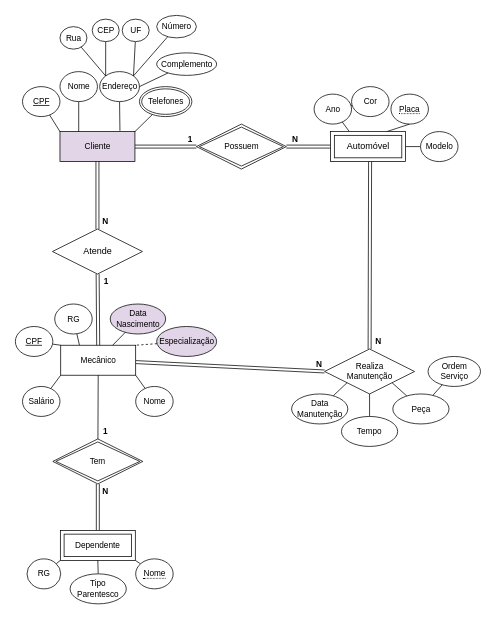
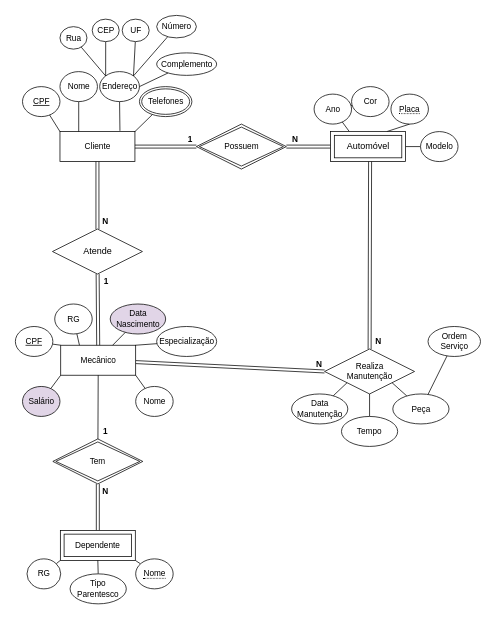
  <mxCell id="0" />
  <mxCell id="1" parent="0" />
  <mxCell id="2" style="edgeStyle=none;rounded=0;orthogonalLoop=1;jettySize=auto;html=1;entryX=0;entryY=0.5;entryDx=0;entryDy=0;endArrow=none;endFill=0;shape=link;" parent="1" source="3" target="29" edge="1"><mxGeometry relative="1" as="geometry" /></mxCell>
  <mxCell id="3" value="Mecânico" style="whiteSpace=wrap;html=1;align=center;fontSize=11;" parent="1" vertex="1"><mxGeometry x="80.5" y="460" width="100" height="40" as="geometry" /></mxCell>
  <mxCell id="4" style="edgeStyle=orthogonalEdgeStyle;rounded=0;orthogonalLoop=1;jettySize=auto;html=1;entryX=0.5;entryY=0;entryDx=0;entryDy=0;endArrow=none;endFill=0;shape=link;fontSize=11;" parent="1" source="6" target="7" edge="1"><mxGeometry relative="1" as="geometry" /></mxCell>
  <mxCell id="5" style="edgeStyle=none;rounded=0;orthogonalLoop=1;jettySize=auto;html=1;entryX=0.5;entryY=1;entryDx=0;entryDy=0;endArrow=none;endFill=0;" parent="1" source="6" target="3" edge="1"><mxGeometry relative="1" as="geometry" /></mxCell>
  <mxCell id="6" value="Tem" style="shape=rhombus;double=1;perimeter=rhombusPerimeter;whiteSpace=wrap;html=1;align=center;fontSize=11;" parent="1" vertex="1"><mxGeometry x="70" y="585" width="120" height="60" as="geometry" /></mxCell>
  <mxCell id="7" value="Dependente" style="shape=ext;margin=3;double=1;whiteSpace=wrap;html=1;align=center;fontSize=11;" parent="1" vertex="1"><mxGeometry x="80" y="707" width="100" height="40" as="geometry" /></mxCell>
  <mxCell id="8" value="N" style="text;html=1;align=center;verticalAlign=middle;resizable=0;points=[];autosize=1;fontStyle=1;fontSize=11;" parent="1" vertex="1"><mxGeometry x="129.5" y="645" width="20" height="20" as="geometry" /></mxCell>
  <mxCell id="9" value="1" style="text;html=1;align=center;verticalAlign=middle;resizable=0;points=[];autosize=1;fontStyle=1;fontSize=11;" parent="1" vertex="1"><mxGeometry x="129.5" y="565" width="20" height="20" as="geometry" /></mxCell>
  <mxCell id="10" style="edgeStyle=none;rounded=0;orthogonalLoop=1;jettySize=auto;html=1;entryX=0;entryY=0;entryDx=0;entryDy=0;endArrow=none;endFill=0;fontSize=11;" parent="1" source="11" target="3" edge="1"><mxGeometry relative="1" as="geometry" /></mxCell>
  <mxCell id="11" value="CPF" style="ellipse;whiteSpace=wrap;html=1;align=center;fontStyle=4;fontSize=11;" parent="1" vertex="1"><mxGeometry x="20" y="435" width="50" height="40" as="geometry" /></mxCell>
  <mxCell id="12" style="edgeStyle=none;rounded=0;orthogonalLoop=1;jettySize=auto;html=1;entryX=0.25;entryY=0;entryDx=0;entryDy=0;endArrow=none;endFill=0;fontSize=11;" parent="1" source="13" target="3" edge="1"><mxGeometry relative="1" as="geometry" /></mxCell>
  <mxCell id="13" value="RG" style="ellipse;whiteSpace=wrap;html=1;align=center;fontStyle=0;fontSize=11;" parent="1" vertex="1"><mxGeometry x="72.5" y="405" width="50" height="40" as="geometry" /></mxCell>
  <mxCell id="14" style="edgeStyle=none;rounded=0;orthogonalLoop=1;jettySize=auto;html=1;entryX=1;entryY=1;entryDx=0;entryDy=0;endArrow=none;endFill=0;fontSize=11;" parent="1" source="15" target="3" edge="1"><mxGeometry relative="1" as="geometry" /></mxCell>
  <mxCell id="15" value="Nome" style="ellipse;whiteSpace=wrap;html=1;align=center;fontStyle=0;fontSize=11;" parent="1" vertex="1"><mxGeometry x="180.5" y="515" width="50" height="40" as="geometry" /></mxCell>
  <mxCell id="16" style="edgeStyle=none;rounded=0;orthogonalLoop=1;jettySize=auto;html=1;entryX=0;entryY=1;entryDx=0;entryDy=0;endArrow=none;endFill=0;fontSize=11;" parent="1" source="17" target="3" edge="1"><mxGeometry relative="1" as="geometry" /></mxCell>
- <mxCell id="17" value="Salário" style="ellipse;whiteSpace=wrap;html=1;align=center;fontStyle=0;fontSize=11;" parent="1" vertex="1"><mxGeometry x="29.5" y="515" width="50" height="40" as="geometry" /></mxCell>
+ <mxCell id="17" value="Salário" style="ellipse;whiteSpace=wrap;html=1;align=center;fontStyle=0;fontSize=11;fillColor=#e1d5e7;" parent="1" vertex="1"><mxGeometry x="29.5" y="515" width="50" height="40" as="geometry" /></mxCell>
  <mxCell id="18" style="rounded=0;orthogonalLoop=1;jettySize=auto;html=1;endArrow=none;endFill=0;" parent="1" source="19" target="3" edge="1"><mxGeometry relative="1" as="geometry" /></mxCell>
  <mxCell id="19" value="Data&lt;br style=&quot;font-size: 11px;&quot;&gt;Nascimento" style="ellipse;whiteSpace=wrap;html=1;align=center;fontStyle=0;fontSize=11;fillColor=#e1d5e7;" parent="1" vertex="1"><mxGeometry x="146.5" y="405" width="74" height="40" as="geometry" /></mxCell>
- <mxCell id="20" style="rounded=0;orthogonalLoop=1;jettySize=auto;html=1;entryX=1;entryY=0;entryDx=0;entryDy=0;endArrow=none;endFill=0;fontSize=11;dashed=1;" parent="1" source="21" target="3" edge="1"><mxGeometry relative="1" as="geometry" /></mxCell>
- <mxCell id="21" value="Especialização" style="ellipse;whiteSpace=wrap;html=1;align=center;fontStyle=0;fontSize=11;fillColor=#e1d5e7;" parent="1" vertex="1"><mxGeometry x="208.5" y="435" width="80" height="40" as="geometry" /></mxCell>
+ <mxCell id="20" style="rounded=0;orthogonalLoop=1;jettySize=auto;html=1;entryX=1;entryY=0;entryDx=0;entryDy=0;endArrow=none;endFill=0;fontSize=11;" parent="1" source="21" target="3" edge="1"><mxGeometry relative="1" as="geometry" /></mxCell>
+ <mxCell id="21" value="Especialização" style="ellipse;whiteSpace=wrap;html=1;align=center;fontStyle=0;fontSize=11;" parent="1" vertex="1"><mxGeometry x="208.5" y="435" width="80" height="40" as="geometry" /></mxCell>
  <mxCell id="22" style="edgeStyle=none;rounded=0;orthogonalLoop=1;jettySize=auto;html=1;entryX=1;entryY=1;entryDx=0;entryDy=0;endArrow=none;endFill=0;fontSize=11;" parent="1" source="23" target="7" edge="1"><mxGeometry relative="1" as="geometry" /></mxCell>
  <mxCell id="23" value="&lt;span style=&quot;border-bottom: 1px dotted&quot;&gt;Nome&lt;br&gt;&lt;/span&gt;" style="ellipse;whiteSpace=wrap;html=1;align=center;fontSize=11;" parent="1" vertex="1"><mxGeometry x="180.5" y="745" width="50" height="40" as="geometry" /></mxCell>
  <mxCell id="24" style="edgeStyle=none;rounded=0;orthogonalLoop=1;jettySize=auto;html=1;entryX=0;entryY=1;entryDx=0;entryDy=0;endArrow=none;endFill=0;fontSize=11;" parent="1" source="25" target="7" edge="1"><mxGeometry relative="1" as="geometry" /></mxCell>
  <mxCell id="25" value="RG" style="ellipse;whiteSpace=wrap;html=1;align=center;fontSize=11;" parent="1" vertex="1"><mxGeometry x="35.5" y="745" width="45" height="40" as="geometry" /></mxCell>
  <mxCell id="26" style="edgeStyle=none;rounded=0;orthogonalLoop=1;jettySize=auto;html=1;entryX=0.5;entryY=1;entryDx=0;entryDy=0;endArrow=none;endFill=0;fontSize=11;" parent="1" source="27" target="7" edge="1"><mxGeometry relative="1" as="geometry" /></mxCell>
  <mxCell id="27" value="Tipo&lt;br&gt;Parentesco" style="ellipse;whiteSpace=wrap;html=1;align=center;fontSize=11;" parent="1" vertex="1"><mxGeometry x="93" y="765" width="75" height="40" as="geometry" /></mxCell>
  <mxCell id="28" style="edgeStyle=none;rounded=0;orthogonalLoop=1;jettySize=auto;html=1;endArrow=none;endFill=0;shape=link;entryX=0.527;entryY=0.981;entryDx=0;entryDy=0;entryPerimeter=0;" parent="1" source="29" target="75" edge="1"><mxGeometry relative="1" as="geometry"><mxPoint x="493.5" y="225" as="targetPoint" /></mxGeometry></mxCell>
  <mxCell id="29" value="Realiza&lt;br&gt;Manutenção" style="shape=rhombus;perimeter=rhombusPerimeter;whiteSpace=wrap;html=1;align=center;fontSize=11;" parent="1" vertex="1"><mxGeometry x="432.5" y="465" width="120" height="60" as="geometry" /></mxCell>
  <mxCell id="30" value="N" style="text;html=1;align=center;verticalAlign=middle;resizable=0;points=[];autosize=1;fontStyle=1;fontSize=11;" parent="1" vertex="1"><mxGeometry x="415" y="475" width="20" height="20" as="geometry" /></mxCell>
  <mxCell id="31" value="N" style="text;html=1;align=center;verticalAlign=middle;resizable=0;points=[];autosize=1;fontStyle=1;fontSize=11;" parent="1" vertex="1"><mxGeometry x="493.5" y="445" width="20" height="20" as="geometry" /></mxCell>
  <mxCell id="32" style="edgeStyle=none;rounded=0;orthogonalLoop=1;jettySize=auto;html=1;endArrow=none;endFill=0;fontSize=11;" parent="1" source="33" target="39" edge="1"><mxGeometry relative="1" as="geometry" /></mxCell>
- <mxCell id="33" value="Ordem&lt;br&gt;Serviço" style="ellipse;whiteSpace=wrap;html=1;align=center;fontSize=11;" parent="1" vertex="1"><mxGeometry x="570.5" y="475" width="70" height="40" as="geometry" /></mxCell>
+ <mxCell id="33" value="Ordem&lt;br&gt;Serviço" style="ellipse;whiteSpace=wrap;html=1;align=center;fontSize=11;" parent="1" vertex="1"><mxGeometry x="570.5" y="435" width="70" height="40" as="geometry" /></mxCell>
  <mxCell id="34" style="edgeStyle=none;rounded=0;orthogonalLoop=1;jettySize=auto;html=1;entryX=0;entryY=1;entryDx=0;entryDy=0;endArrow=none;endFill=0;fontSize=11;" parent="1" source="35" target="29" edge="1"><mxGeometry relative="1" as="geometry" /></mxCell>
  <mxCell id="35" value="Data&lt;br&gt;Manutenção" style="ellipse;whiteSpace=wrap;html=1;align=center;fontSize=11;" parent="1" vertex="1"><mxGeometry x="388.5" y="525" width="75" height="40" as="geometry" /></mxCell>
  <mxCell id="36" style="edgeStyle=none;rounded=0;orthogonalLoop=1;jettySize=auto;html=1;entryX=0.5;entryY=1;entryDx=0;entryDy=0;endArrow=none;endFill=0;fontSize=11;" parent="1" source="37" target="29" edge="1"><mxGeometry relative="1" as="geometry" /></mxCell>
  <mxCell id="37" value="Tempo" style="ellipse;whiteSpace=wrap;html=1;align=center;fontSize=11;" parent="1" vertex="1"><mxGeometry x="455" y="555" width="75" height="40" as="geometry" /></mxCell>
  <mxCell id="38" style="edgeStyle=none;rounded=0;orthogonalLoop=1;jettySize=auto;html=1;entryX=1;entryY=1;entryDx=0;entryDy=0;endArrow=none;endFill=0;fontSize=11;" parent="1" source="39" target="29" edge="1"><mxGeometry relative="1" as="geometry" /></mxCell>
  <mxCell id="39" value="Peça" style="ellipse;whiteSpace=wrap;html=1;align=center;fontSize=11;" parent="1" vertex="1"><mxGeometry x="523.5" y="525" width="75" height="40" as="geometry" /></mxCell>
  <mxCell id="40" style="edgeStyle=none;rounded=0;orthogonalLoop=1;jettySize=auto;html=1;entryX=0.75;entryY=0;entryDx=0;entryDy=0;endArrow=none;endFill=0;fontSize=11;exitX=0.5;exitY=1;exitDx=0;exitDy=0;" parent="1" source="77" target="75" edge="1"><mxGeometry relative="1" as="geometry"><mxPoint x="528.543" y="161.026" as="sourcePoint" /><mxPoint x="518.5" y="175" as="targetPoint" /></mxGeometry></mxCell>
  <mxCell id="41" style="edgeStyle=none;rounded=0;orthogonalLoop=1;jettySize=auto;html=1;entryX=1;entryY=0.5;entryDx=0;entryDy=0;endArrow=none;endFill=0;" parent="1" source="42" target="75" edge="1"><mxGeometry relative="1" as="geometry"><mxPoint x="543.5" y="195" as="targetPoint" /></mxGeometry></mxCell>
  <mxCell id="42" value="Modelo" style="ellipse;whiteSpace=wrap;html=1;align=center;fontSize=11;fontStyle=0" parent="1" vertex="1"><mxGeometry x="560.5" y="175" width="50" height="40" as="geometry" /></mxCell>
  <mxCell id="43" style="edgeStyle=none;rounded=0;orthogonalLoop=1;jettySize=auto;html=1;endArrow=none;endFill=0;fontSize=11;entryX=0.25;entryY=0;entryDx=0;entryDy=0;" parent="1" source="44" target="75" edge="1"><mxGeometry relative="1" as="geometry"><mxPoint x="480.5" y="165" as="targetPoint" /></mxGeometry></mxCell>
  <mxCell id="44" value="Ano" style="ellipse;whiteSpace=wrap;html=1;align=center;fontSize=11;fontStyle=0" parent="1" vertex="1"><mxGeometry x="418.5" y="125" width="50" height="40" as="geometry" /></mxCell>
  <mxCell id="45" style="edgeStyle=none;rounded=0;orthogonalLoop=1;jettySize=auto;html=1;endArrow=none;endFill=0;fontSize=11;" parent="1" source="46" target="44" edge="1"><mxGeometry relative="1" as="geometry"><mxPoint x="493.5" y="175" as="targetPoint" /></mxGeometry></mxCell>
  <mxCell id="46" value="Cor" style="ellipse;whiteSpace=wrap;html=1;align=center;fontSize=11;fontStyle=0" parent="1" vertex="1"><mxGeometry x="468.5" y="115" width="50" height="40" as="geometry" /></mxCell>
- <mxCell id="47" value="Cliente" style="whiteSpace=wrap;html=1;align=center;fontSize=11;fillColor=#e1d5e7;" parent="1" vertex="1"><mxGeometry x="79.5" y="175" width="100" height="40" as="geometry" /></mxCell>
+ <mxCell id="47" value="Cliente" style="whiteSpace=wrap;html=1;align=center;fontSize=11;" parent="1" vertex="1"><mxGeometry x="79.5" y="175" width="100" height="40" as="geometry" /></mxCell>
  <mxCell id="48" style="edgeStyle=orthogonalEdgeStyle;rounded=0;orthogonalLoop=1;jettySize=auto;html=1;endArrow=none;endFill=0;shape=link;exitX=0;exitY=0.5;exitDx=0;exitDy=0;" parent="1" source="76" target="47" edge="1"><mxGeometry relative="1" as="geometry"><mxPoint x="262.5" y="195" as="sourcePoint" /></mxGeometry></mxCell>
  <mxCell id="49" style="edgeStyle=orthogonalEdgeStyle;rounded=0;orthogonalLoop=1;jettySize=auto;html=1;entryX=0;entryY=0.5;entryDx=0;entryDy=0;endArrow=none;endFill=0;shape=link;exitX=1;exitY=0.5;exitDx=0;exitDy=0;" parent="1" source="76" target="75" edge="1"><mxGeometry relative="1" as="geometry"><mxPoint x="382.5" y="195" as="sourcePoint" /><mxPoint x="443.5" y="195" as="targetPoint" /></mxGeometry></mxCell>
  <mxCell id="50" value="N" style="text;html=1;align=center;verticalAlign=middle;resizable=0;points=[];autosize=1;fontStyle=1;fontSize=11;" parent="1" vertex="1"><mxGeometry x="382.5" y="175" width="20" height="20" as="geometry" /></mxCell>
  <mxCell id="51" value="1" style="text;html=1;align=center;verticalAlign=middle;resizable=0;points=[];autosize=1;fontStyle=1;fontSize=11;" parent="1" vertex="1"><mxGeometry x="242.5" y="175" width="20" height="20" as="geometry" /></mxCell>
  <mxCell id="52" style="edgeStyle=none;rounded=0;orthogonalLoop=1;jettySize=auto;html=1;entryX=0;entryY=0;entryDx=0;entryDy=0;endArrow=none;endFill=0;fontSize=11;" parent="1" source="53" target="47" edge="1"><mxGeometry relative="1" as="geometry" /></mxCell>
  <mxCell id="53" value="CPF" style="ellipse;whiteSpace=wrap;html=1;align=center;fontSize=11;fontStyle=4" parent="1" vertex="1"><mxGeometry x="29.5" y="115" width="50" height="40" as="geometry" /></mxCell>
  <mxCell id="54" value="" style="edgeStyle=none;rounded=0;orthogonalLoop=1;jettySize=auto;html=1;endArrow=none;endFill=0;fontSize=11;entryX=0.25;entryY=0;entryDx=0;entryDy=0;" parent="1" source="55" target="47" edge="1"><mxGeometry relative="1" as="geometry"><mxPoint x="123.5" y="175" as="targetPoint" /></mxGeometry></mxCell>
  <mxCell id="55" value="Nome" style="ellipse;whiteSpace=wrap;html=1;align=center;fontSize=11;fontStyle=0" parent="1" vertex="1"><mxGeometry x="79.5" y="95" width="50" height="40" as="geometry" /></mxCell>
  <mxCell id="56" style="edgeStyle=none;rounded=0;orthogonalLoop=1;jettySize=auto;html=1;endArrow=none;endFill=0;fontSize=11;" parent="1" source="57" edge="1"><mxGeometry relative="1" as="geometry"><mxPoint x="159.5" y="174" as="targetPoint" /></mxGeometry></mxCell>
  <mxCell id="57" value="Endereço" style="ellipse;whiteSpace=wrap;html=1;align=center;fontSize=11;fontStyle=0" parent="1" vertex="1"><mxGeometry x="132.5" y="95" width="53" height="40" as="geometry" /></mxCell>
  <mxCell id="58" style="edgeStyle=none;rounded=0;orthogonalLoop=1;jettySize=auto;html=1;entryX=1;entryY=0;entryDx=0;entryDy=0;endArrow=none;endFill=0;fontSize=11;" parent="1" source="59" target="47" edge="1"><mxGeometry relative="1" as="geometry" /></mxCell>
  <mxCell id="59" value="Telefones" style="ellipse;shape=doubleEllipse;margin=3;whiteSpace=wrap;html=1;align=center;fontSize=11;" parent="1" vertex="1"><mxGeometry x="185.5" y="115" width="70" height="40" as="geometry" /></mxCell>
  <mxCell id="60" style="edgeStyle=none;rounded=0;orthogonalLoop=1;jettySize=auto;html=1;entryX=0;entryY=0;entryDx=0;entryDy=0;endArrow=none;endFill=0;fontSize=11;" parent="1" source="61" target="57" edge="1"><mxGeometry relative="1" as="geometry" /></mxCell>
  <mxCell id="61" value="Rua" style="ellipse;whiteSpace=wrap;html=1;align=center;fontSize=11;fontStyle=0" parent="1" vertex="1"><mxGeometry x="79.5" y="35" width="36" height="30" as="geometry" /></mxCell>
  <mxCell id="62" style="edgeStyle=none;rounded=0;orthogonalLoop=1;jettySize=auto;html=1;entryX=0;entryY=0;entryDx=0;entryDy=0;endArrow=none;endFill=0;fontSize=11;" parent="1" source="63" target="57" edge="1"><mxGeometry relative="1" as="geometry" /></mxCell>
  <mxCell id="63" value="CEP&lt;span style=&quot;color: rgba(0 , 0 , 0 , 0) ; font-family: monospace ; font-size: 0px&quot;&gt;%3CmxGraphModel%3E%3Croot%3E%3CmxCell%20id%3D%220%22%2F%3E%3CmxCell%20id%3D%221%22%20parent%3D%220%22%2F%3E%3CmxCell%20id%3D%222%22%20value%3D%22Rua%22%20style%3D%22ellipse%3BwhiteSpace%3Dwrap%3Bhtml%3D1%3Balign%3Dcenter%3BfontSize%3D11%3BfontStyle%3D0%22%20vertex%3D%221%22%20parent%3D%221%22%3E%3CmxGeometry%20x%3D%22824%22%20y%3D%22100%22%20width%3D%2236%22%20height%3D%2230%22%20as%3D%22geometry%22%2F%3E%3C%2FmxCell%3E%3C%2Froot%3E%3C%2FmxGraphModel%3E&lt;/span&gt;" style="ellipse;whiteSpace=wrap;html=1;align=center;fontSize=11;fontStyle=0" parent="1" vertex="1"><mxGeometry x="122.5" y="25" width="36" height="30" as="geometry" /></mxCell>
  <mxCell id="64" style="edgeStyle=none;rounded=0;orthogonalLoop=1;jettySize=auto;html=1;entryX=1;entryY=0;entryDx=0;entryDy=0;endArrow=none;endFill=0;fontSize=11;" parent="1" source="65" target="57" edge="1"><mxGeometry relative="1" as="geometry" /></mxCell>
  <mxCell id="65" value="UF" style="ellipse;whiteSpace=wrap;html=1;align=center;fontSize=11;fontStyle=0" parent="1" vertex="1"><mxGeometry x="162.5" y="25" width="36" height="30" as="geometry" /></mxCell>
  <mxCell id="66" style="edgeStyle=none;rounded=0;orthogonalLoop=1;jettySize=auto;html=1;entryX=1;entryY=0;entryDx=0;entryDy=0;endArrow=none;endFill=0;fontSize=11;" parent="1" source="67" target="57" edge="1"><mxGeometry relative="1" as="geometry" /></mxCell>
  <mxCell id="67" value="Número" style="ellipse;whiteSpace=wrap;html=1;align=center;fontSize=11;fontStyle=0" parent="1" vertex="1"><mxGeometry x="208.5" y="20" width="53" height="30" as="geometry" /></mxCell>
  <mxCell id="68" style="edgeStyle=none;rounded=0;orthogonalLoop=1;jettySize=auto;html=1;entryX=1;entryY=0.5;entryDx=0;entryDy=0;endArrow=none;endFill=0;fontSize=11;" parent="1" source="69" target="57" edge="1"><mxGeometry relative="1" as="geometry" /></mxCell>
  <mxCell id="69" value="Complemento" style="ellipse;whiteSpace=wrap;html=1;align=center;fontSize=11;fontStyle=0" parent="1" vertex="1"><mxGeometry x="208.5" y="70" width="80" height="30" as="geometry" /></mxCell>
  <mxCell id="70" style="edgeStyle=none;rounded=0;orthogonalLoop=1;jettySize=auto;html=1;entryX=0.5;entryY=1;entryDx=0;entryDy=0;endArrow=none;endFill=0;shape=link;" parent="1" source="72" target="47" edge="1"><mxGeometry relative="1" as="geometry" /></mxCell>
  <mxCell id="71" style="edgeStyle=none;rounded=0;orthogonalLoop=1;jettySize=auto;html=1;entryX=0.5;entryY=0;entryDx=0;entryDy=0;endArrow=none;endFill=0;shape=link;" parent="1" source="72" target="3" edge="1"><mxGeometry relative="1" as="geometry" /></mxCell>
  <mxCell id="72" value="Atende" style="shape=rhombus;perimeter=rhombusPerimeter;whiteSpace=wrap;html=1;align=center;" parent="1" vertex="1"><mxGeometry x="69.5" y="305" width="120" height="60" as="geometry" /></mxCell>
  <mxCell id="73" value="1" style="text;html=1;align=center;verticalAlign=middle;resizable=0;points=[];autosize=1;fontStyle=1;fontSize=11;" parent="1" vertex="1"><mxGeometry x="130.5" y="365" width="20" height="20" as="geometry" /></mxCell>
  <mxCell id="74" value="N" style="text;html=1;align=center;verticalAlign=middle;resizable=0;points=[];autosize=1;fontStyle=1;fontSize=11;" parent="1" vertex="1"><mxGeometry x="129.5" y="285" width="20" height="20" as="geometry" /></mxCell>
  <mxCell id="75" value="Automóvel" style="shape=ext;margin=3;double=1;whiteSpace=wrap;html=1;align=center;" parent="1" vertex="1"><mxGeometry x="440.5" y="175" width="100" height="40" as="geometry" /></mxCell>
  <mxCell id="76" value="Possuem" style="shape=rhombus;double=1;perimeter=rhombusPerimeter;whiteSpace=wrap;html=1;align=center;fontSize=11;" parent="1" vertex="1"><mxGeometry x="261.5" y="165" width="120" height="60" as="geometry" /></mxCell>
  <mxCell id="77" value="&lt;span style=&quot;border-bottom: 1px dotted&quot;&gt;Placa&lt;br&gt;&lt;/span&gt;" style="ellipse;whiteSpace=wrap;html=1;align=center;fontSize=11;" parent="1" vertex="1"><mxGeometry x="521" y="125" width="50" height="40" as="geometry" /></mxCell>
